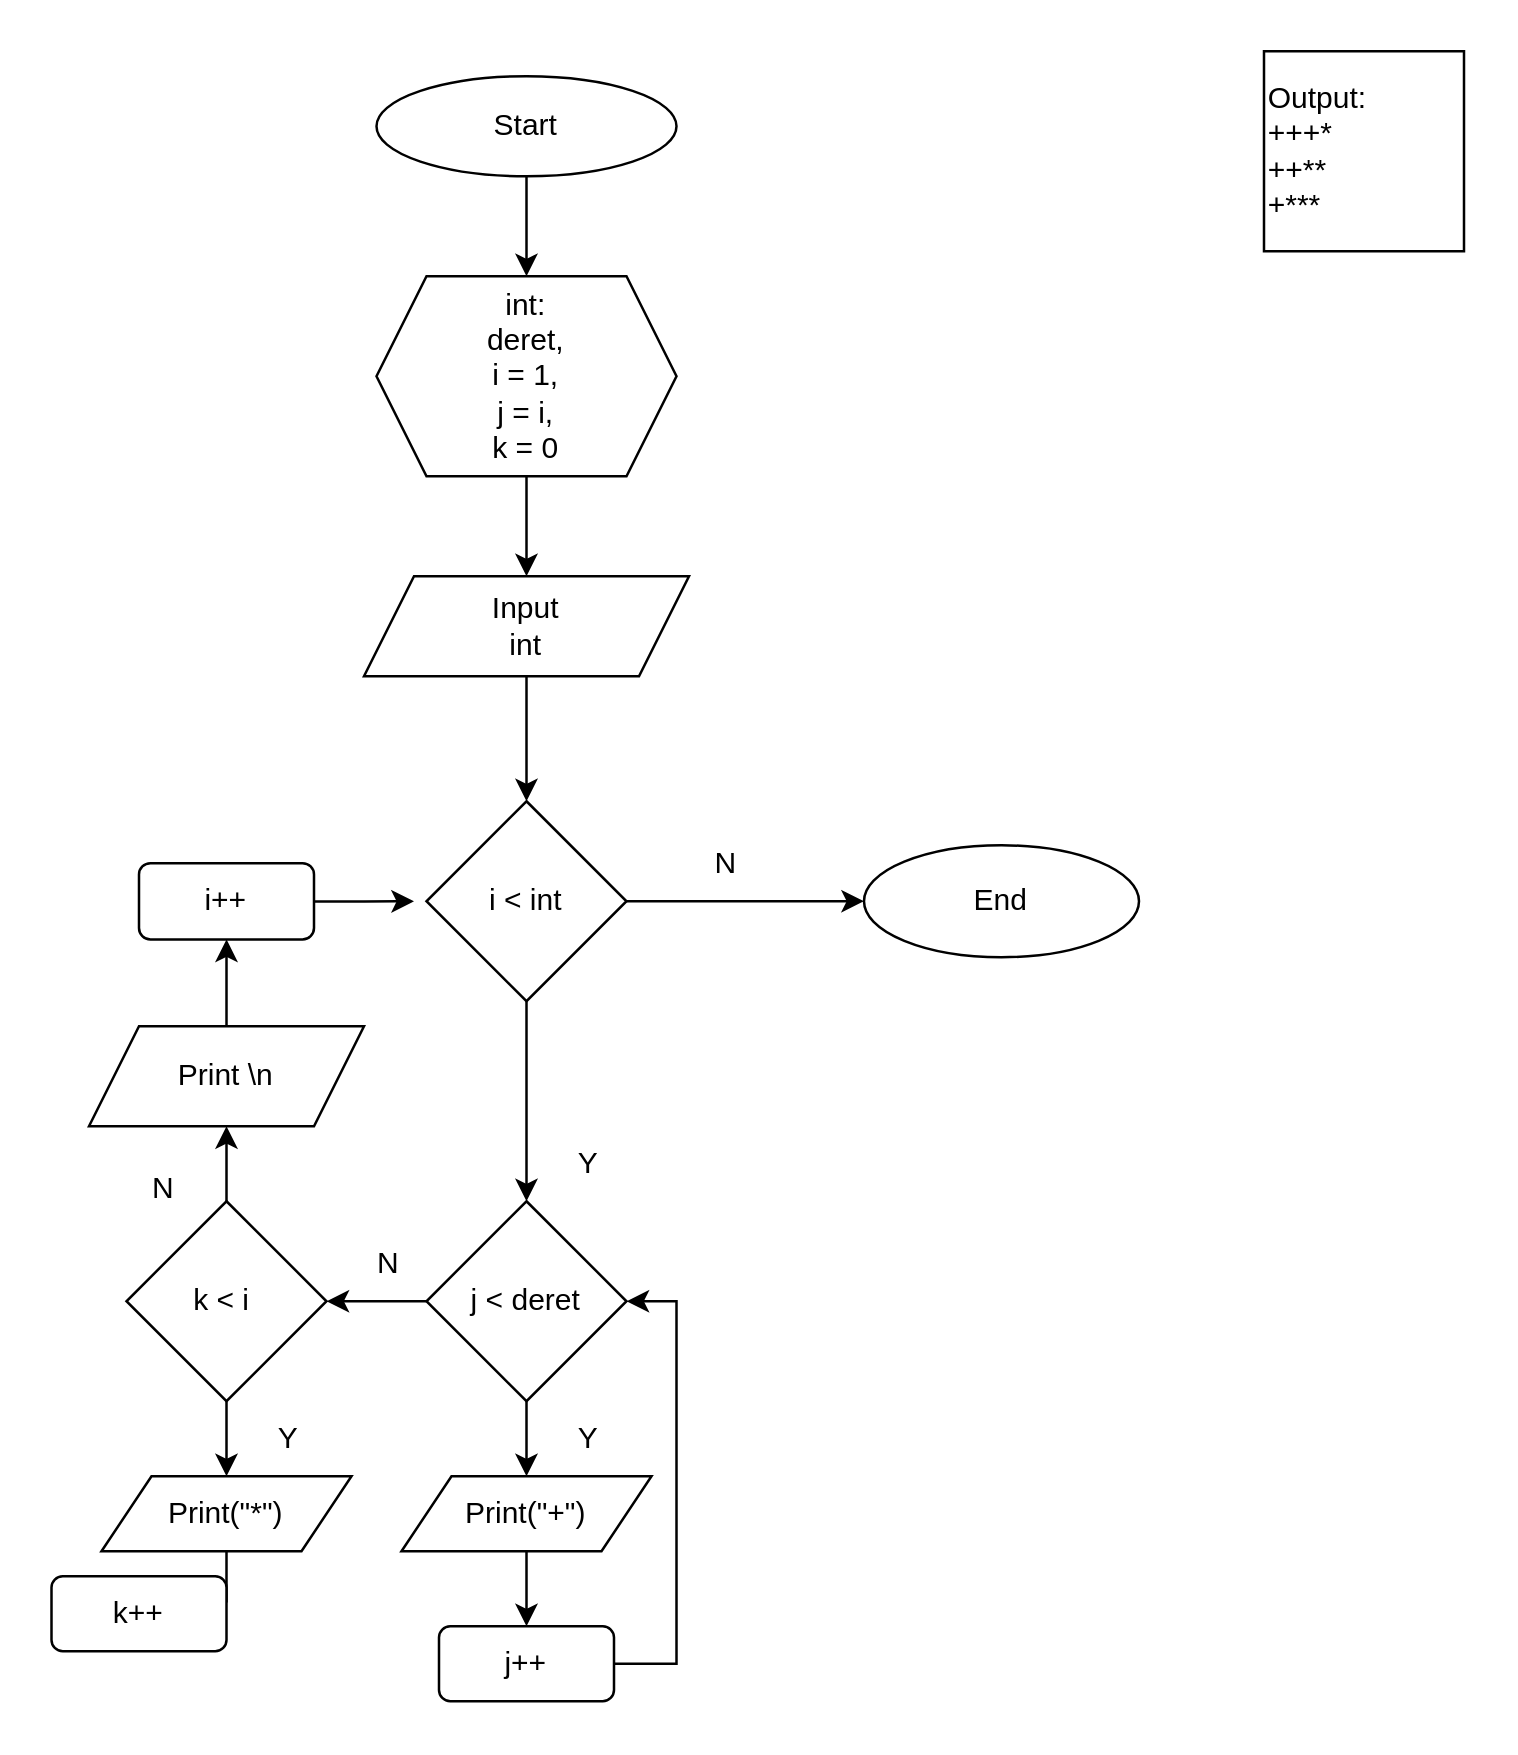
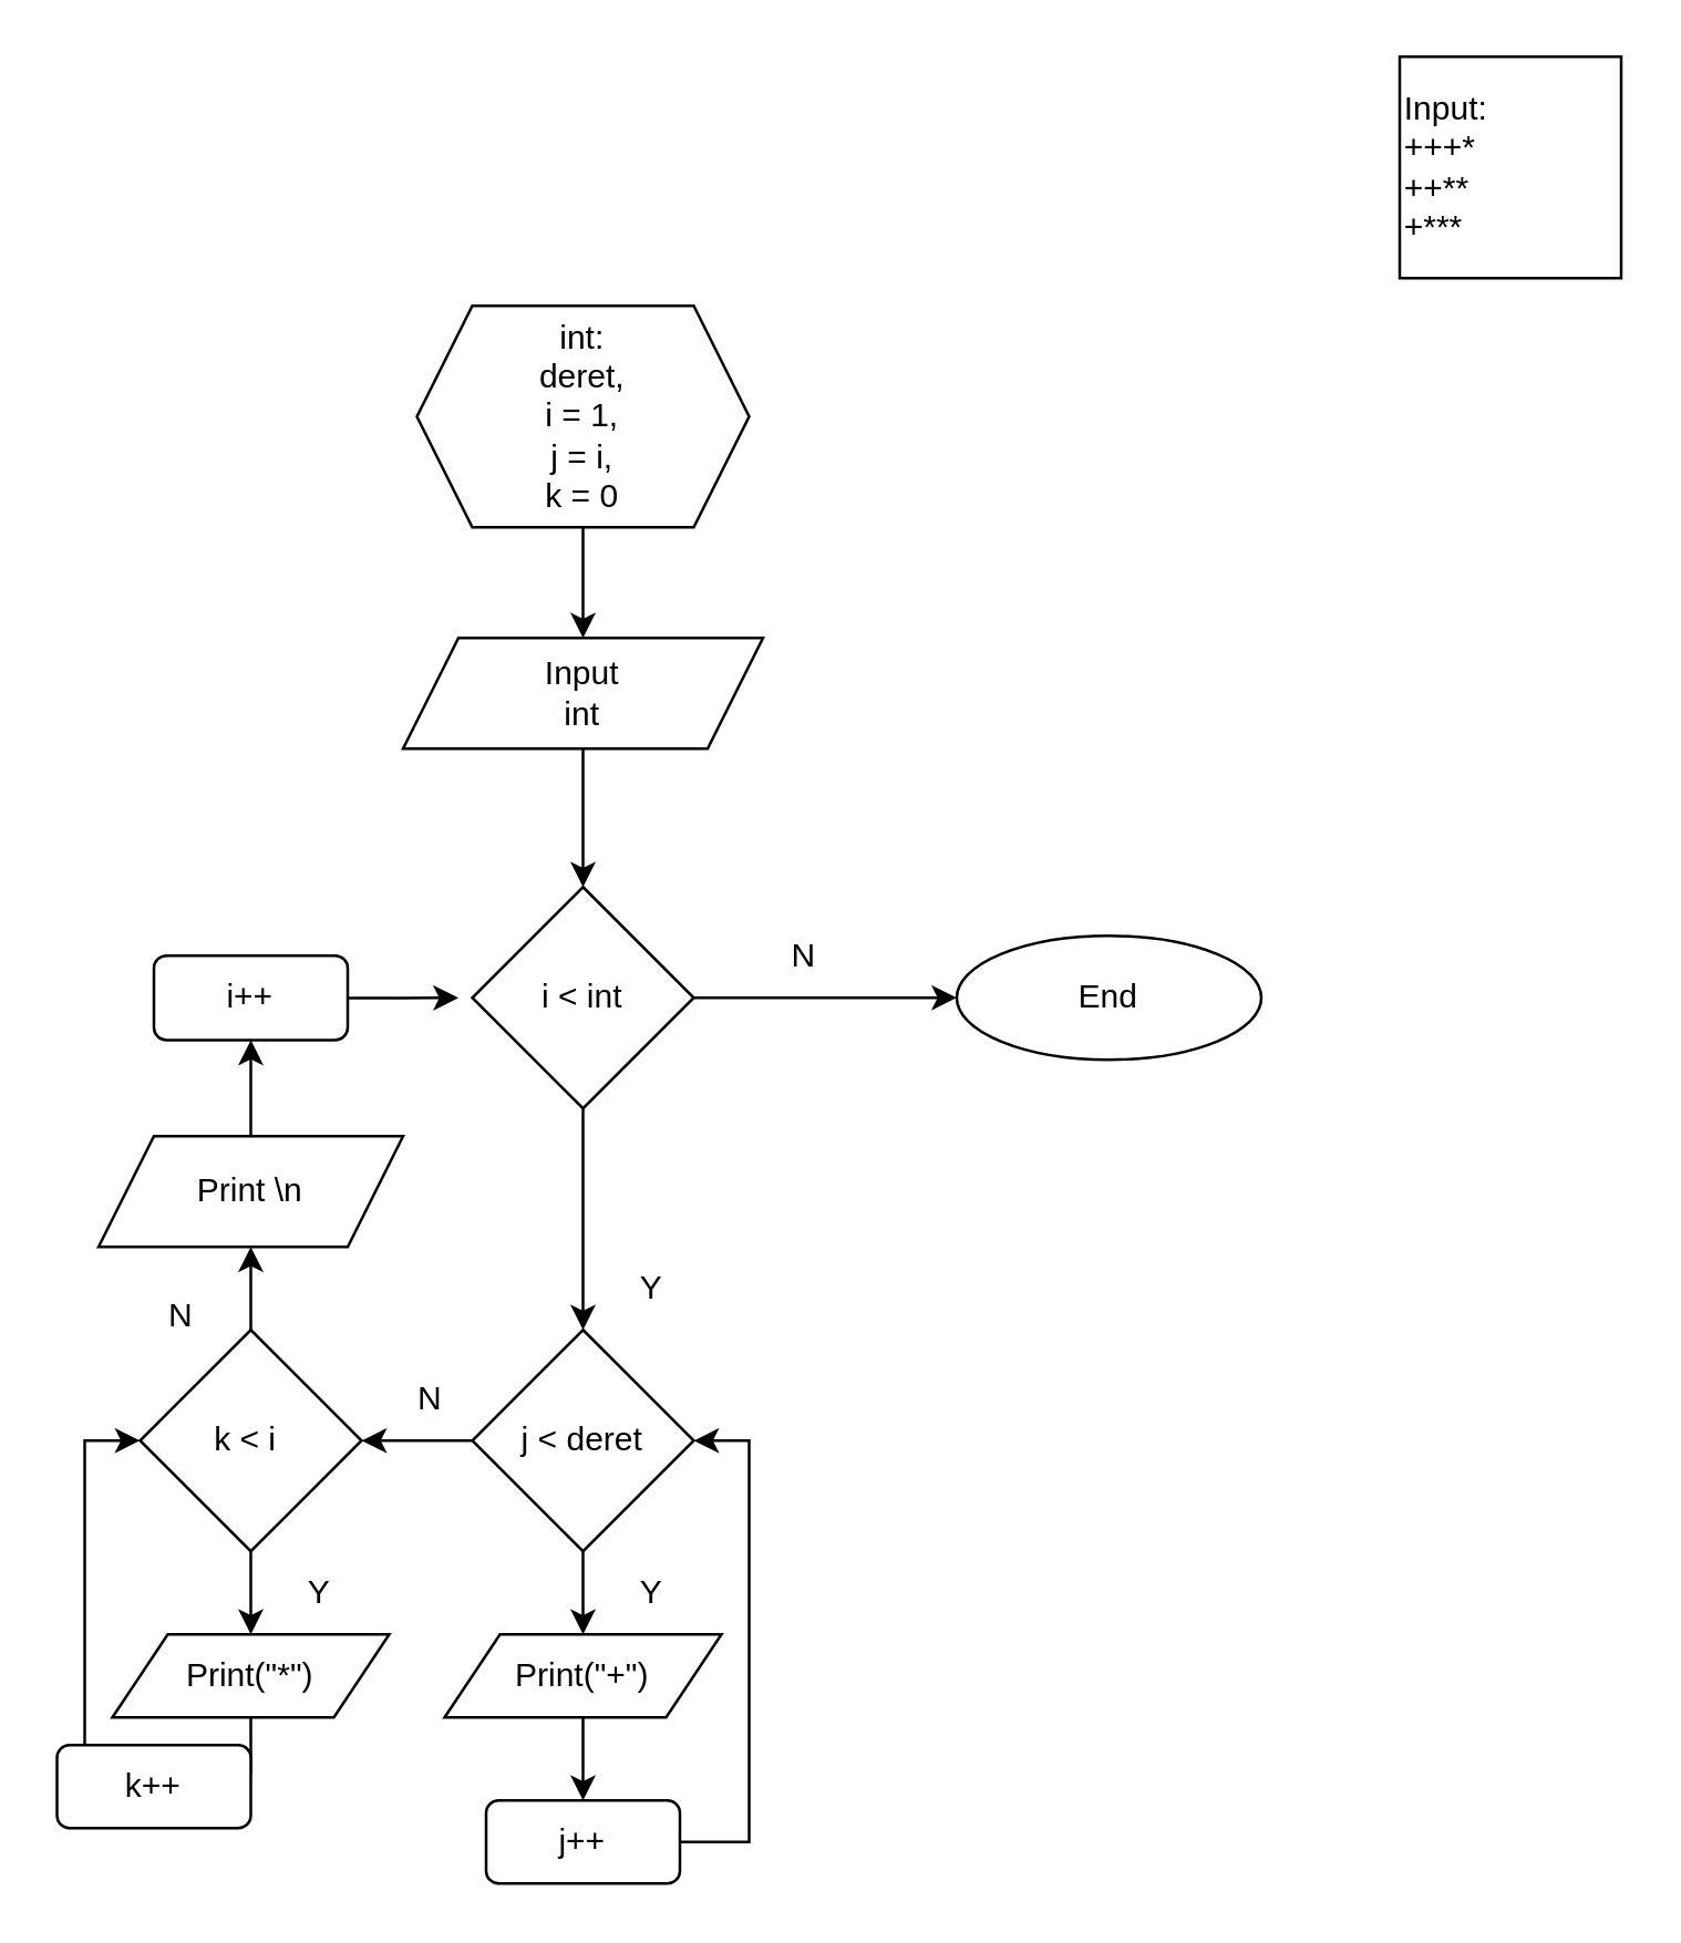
  <mxCell id="0" />
  <mxCell id="1" parent="0" />
- <mxCell id="2" value="Output:&lt;div&gt;+++*&lt;/div&gt;&lt;div&gt;++**&lt;br&gt;+***&lt;/div&gt;" style="whiteSpace=wrap;html=1;aspect=fixed;align=left;" parent="1" vertex="1"><mxGeometry x="505" y="20" width="80" height="80" as="geometry" /></mxCell>
- <mxCell id="3" style="edgeStyle=orthogonalEdgeStyle;rounded=0;orthogonalLoop=1;jettySize=auto;html=1;exitX=0.5;exitY=1;exitDx=0;exitDy=0;entryX=0.5;entryY=0;entryDx=0;entryDy=0;" edge="1" parent="1" source="4" target="6"><mxGeometry relative="1" as="geometry" /></mxCell>
- <mxCell id="4" value="Start" style="ellipse;whiteSpace=wrap;html=1;" vertex="1" parent="1"><mxGeometry x="150" y="30" width="120" height="40" as="geometry" /></mxCell>
+ <mxCell id="2" value="Input:&lt;div&gt;+++*&lt;/div&gt;&lt;div&gt;++**&lt;br&gt;+***&lt;/div&gt;" style="whiteSpace=wrap;html=1;aspect=fixed;align=left;" parent="1" vertex="1"><mxGeometry x="505" y="20" width="80" height="80" as="geometry" /></mxCell>
  <mxCell id="5" style="edgeStyle=orthogonalEdgeStyle;rounded=0;orthogonalLoop=1;jettySize=auto;html=1;entryX=0.5;entryY=0;entryDx=0;entryDy=0;" edge="1" parent="1" source="6" target="8"><mxGeometry relative="1" as="geometry" /></mxCell>
  <mxCell id="6" value="int:&lt;div&gt;deret,&lt;/div&gt;&lt;div&gt;i = 1,&lt;/div&gt;&lt;div&gt;j = i,&lt;/div&gt;&lt;div&gt;k = 0&lt;/div&gt;" style="shape=hexagon;perimeter=hexagonPerimeter2;whiteSpace=wrap;html=1;fixedSize=1;" vertex="1" parent="1"><mxGeometry x="150" y="110" width="120" height="80" as="geometry" /></mxCell>
  <mxCell id="7" style="edgeStyle=orthogonalEdgeStyle;rounded=0;orthogonalLoop=1;jettySize=auto;html=1;exitX=0.5;exitY=1;exitDx=0;exitDy=0;entryX=0.5;entryY=0;entryDx=0;entryDy=0;" edge="1" parent="1" source="8" target="11"><mxGeometry relative="1" as="geometry" /></mxCell>
  <mxCell id="8" value="Input&lt;div&gt;int&lt;/div&gt;" style="shape=parallelogram;perimeter=parallelogramPerimeter;whiteSpace=wrap;html=1;fixedSize=1;" vertex="1" parent="1"><mxGeometry x="145" y="230" width="130" height="40" as="geometry" /></mxCell>
  <mxCell id="9" style="edgeStyle=orthogonalEdgeStyle;rounded=0;orthogonalLoop=1;jettySize=auto;html=1;entryX=0;entryY=0.5;entryDx=0;entryDy=0;" edge="1" parent="1" source="11" target="33"><mxGeometry relative="1" as="geometry" /></mxCell>
  <mxCell id="10" style="edgeStyle=orthogonalEdgeStyle;rounded=0;orthogonalLoop=1;jettySize=auto;html=1;entryX=0.5;entryY=0;entryDx=0;entryDy=0;" edge="1" parent="1" source="11" target="14"><mxGeometry relative="1" as="geometry" /></mxCell>
  <mxCell id="11" value="i &amp;lt; int" style="rhombus;whiteSpace=wrap;html=1;" vertex="1" parent="1"><mxGeometry x="170" y="320" width="80" height="80" as="geometry" /></mxCell>
  <mxCell id="12" value="" style="edgeStyle=orthogonalEdgeStyle;rounded=0;orthogonalLoop=1;jettySize=auto;html=1;" edge="1" parent="1" source="14" target="17"><mxGeometry relative="1" as="geometry" /></mxCell>
  <mxCell id="13" style="edgeStyle=orthogonalEdgeStyle;rounded=0;orthogonalLoop=1;jettySize=auto;html=1;entryX=1;entryY=0.5;entryDx=0;entryDy=0;" edge="1" parent="1" source="14" target="23"><mxGeometry relative="1" as="geometry" /></mxCell>
  <mxCell id="14" value="j &amp;lt; deret" style="rhombus;whiteSpace=wrap;html=1;" vertex="1" parent="1"><mxGeometry x="170" y="480" width="80" height="80" as="geometry" /></mxCell>
  <mxCell id="15" value="Y" style="text;html=1;align=center;verticalAlign=middle;whiteSpace=wrap;rounded=0;" vertex="1" parent="1"><mxGeometry x="220" y="450" width="30" height="30" as="geometry" /></mxCell>
  <mxCell id="16" value="" style="edgeStyle=orthogonalEdgeStyle;rounded=0;orthogonalLoop=1;jettySize=auto;html=1;" edge="1" parent="1" source="17" target="20"><mxGeometry relative="1" as="geometry" /></mxCell>
  <mxCell id="17" value="Print(&quot;+&quot;)" style="shape=parallelogram;perimeter=parallelogramPerimeter;whiteSpace=wrap;html=1;fixedSize=1;" vertex="1" parent="1"><mxGeometry x="160" y="590" width="100" height="30" as="geometry" /></mxCell>
  <mxCell id="18" value="Y" style="text;html=1;align=center;verticalAlign=middle;whiteSpace=wrap;rounded=0;" vertex="1" parent="1"><mxGeometry x="220" y="560" width="30" height="30" as="geometry" /></mxCell>
  <mxCell id="19" style="edgeStyle=orthogonalEdgeStyle;rounded=0;orthogonalLoop=1;jettySize=auto;html=1;entryX=1;entryY=0.5;entryDx=0;entryDy=0;" edge="1" parent="1" source="20" target="14"><mxGeometry relative="1" as="geometry"><Array as="points"><mxPoint x="270" y="665" /><mxPoint x="270" y="520" /></Array></mxGeometry></mxCell>
  <mxCell id="20" value="j++" style="rounded=1;whiteSpace=wrap;html=1;" vertex="1" parent="1"><mxGeometry x="175" y="650" width="70" height="30" as="geometry" /></mxCell>
  <mxCell id="21" value="" style="edgeStyle=orthogonalEdgeStyle;rounded=0;orthogonalLoop=1;jettySize=auto;html=1;" edge="1" parent="1" source="23" target="25"><mxGeometry relative="1" as="geometry" /></mxCell>
  <mxCell id="22" style="edgeStyle=orthogonalEdgeStyle;rounded=0;orthogonalLoop=1;jettySize=auto;html=1;entryX=0.5;entryY=1;entryDx=0;entryDy=0;" edge="1" parent="1" source="23" target="29"><mxGeometry relative="1" as="geometry" /></mxCell>
  <mxCell id="23" value="k &amp;lt; i&amp;nbsp;" style="rhombus;whiteSpace=wrap;html=1;" vertex="1" parent="1"><mxGeometry x="50" y="480" width="80" height="80" as="geometry" /></mxCell>
  <mxCell id="24" value="" style="edgeStyle=orthogonalEdgeStyle;rounded=0;orthogonalLoop=1;jettySize=auto;html=1;" edge="1" parent="1" source="25" target="27"><mxGeometry relative="1" as="geometry" /></mxCell>
  <mxCell id="25" value="Print(&quot;*&quot;)" style="shape=parallelogram;perimeter=parallelogramPerimeter;whiteSpace=wrap;html=1;fixedSize=1;" vertex="1" parent="1"><mxGeometry x="40" y="590" width="100" height="30" as="geometry" /></mxCell>
+ <mxCell id="26" style="edgeStyle=orthogonalEdgeStyle;rounded=0;orthogonalLoop=1;jettySize=auto;html=1;entryX=0;entryY=0.5;entryDx=0;entryDy=0;" edge="1" parent="1" source="27" target="23"><mxGeometry relative="1" as="geometry"><Array as="points"><mxPoint x="30" y="660" /><mxPoint x="30" y="520" /></Array></mxGeometry></mxCell>
  <mxCell id="27" value="k++" style="rounded=1;whiteSpace=wrap;html=1;" vertex="1" parent="1"><mxGeometry x="20" y="630" width="70" height="30" as="geometry" /></mxCell>
  <mxCell id="28" value="" style="edgeStyle=orthogonalEdgeStyle;rounded=0;orthogonalLoop=1;jettySize=auto;html=1;" edge="1" parent="1" source="29" target="31"><mxGeometry relative="1" as="geometry" /></mxCell>
  <mxCell id="29" value="Print \n" style="shape=parallelogram;perimeter=parallelogramPerimeter;whiteSpace=wrap;html=1;fixedSize=1;" vertex="1" parent="1"><mxGeometry x="35" y="410" width="110" height="40" as="geometry" /></mxCell>
  <mxCell id="30" style="edgeStyle=orthogonalEdgeStyle;rounded=0;orthogonalLoop=1;jettySize=auto;html=1;" edge="1" parent="1" source="31"><mxGeometry relative="1" as="geometry"><mxPoint x="165" y="360" as="targetPoint" /></mxGeometry></mxCell>
  <mxCell id="31" value="i++" style="rounded=1;whiteSpace=wrap;html=1;" vertex="1" parent="1"><mxGeometry x="55" y="344.75" width="70" height="30.5" as="geometry" /></mxCell>
  <mxCell id="32" value="Y" style="text;html=1;align=center;verticalAlign=middle;whiteSpace=wrap;rounded=0;" vertex="1" parent="1"><mxGeometry x="100" y="560" width="30" height="30" as="geometry" /></mxCell>
  <mxCell id="33" value="End" style="ellipse;whiteSpace=wrap;html=1;" vertex="1" parent="1"><mxGeometry x="345" y="337.62" width="110" height="44.75" as="geometry" /></mxCell>
  <mxCell id="34" value="N" style="text;html=1;align=center;verticalAlign=middle;whiteSpace=wrap;rounded=0;" vertex="1" parent="1"><mxGeometry x="275" y="330" width="30" height="30" as="geometry" /></mxCell>
  <mxCell id="35" value="N" style="text;html=1;align=center;verticalAlign=middle;whiteSpace=wrap;rounded=0;" vertex="1" parent="1"><mxGeometry x="140" y="490" width="30" height="30" as="geometry" /></mxCell>
  <mxCell id="36" value="N" style="text;html=1;align=center;verticalAlign=middle;whiteSpace=wrap;rounded=0;" vertex="1" parent="1"><mxGeometry x="50" y="460" width="30" height="30" as="geometry" /></mxCell>
